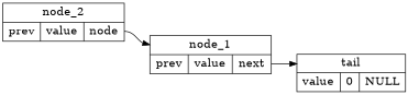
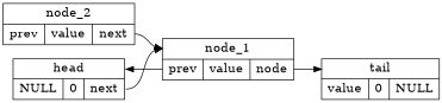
  digraph {
    rankdir=LR
    node [fontsize=16 shape=record]
    edge [headport=T tailport=n]
-   n2 [label="<T>node_1 |{<p>prev|<v>value|<n>next}"]
+   n1 [label="<T>head |{<p>NULL|<v>0|<n>next}"]
+   n2 [label="<T>node_1 |{<p>prev|<v>value|<n>node}"]
    n3 [label="<T>tail |{<p>value|<v>0|<n>NULL}"]
-   n4 [label="<T>node_2 |{<p>prev|<v>value|<n>node}"]
+   n4 [label="<T>node_2 |{<p>prev|<v>value|<n>next}"]
+   n1 -> n2
+   n2 -> n1 [tailport=p]
    n2 -> n3
    n4 -> n2
  }
